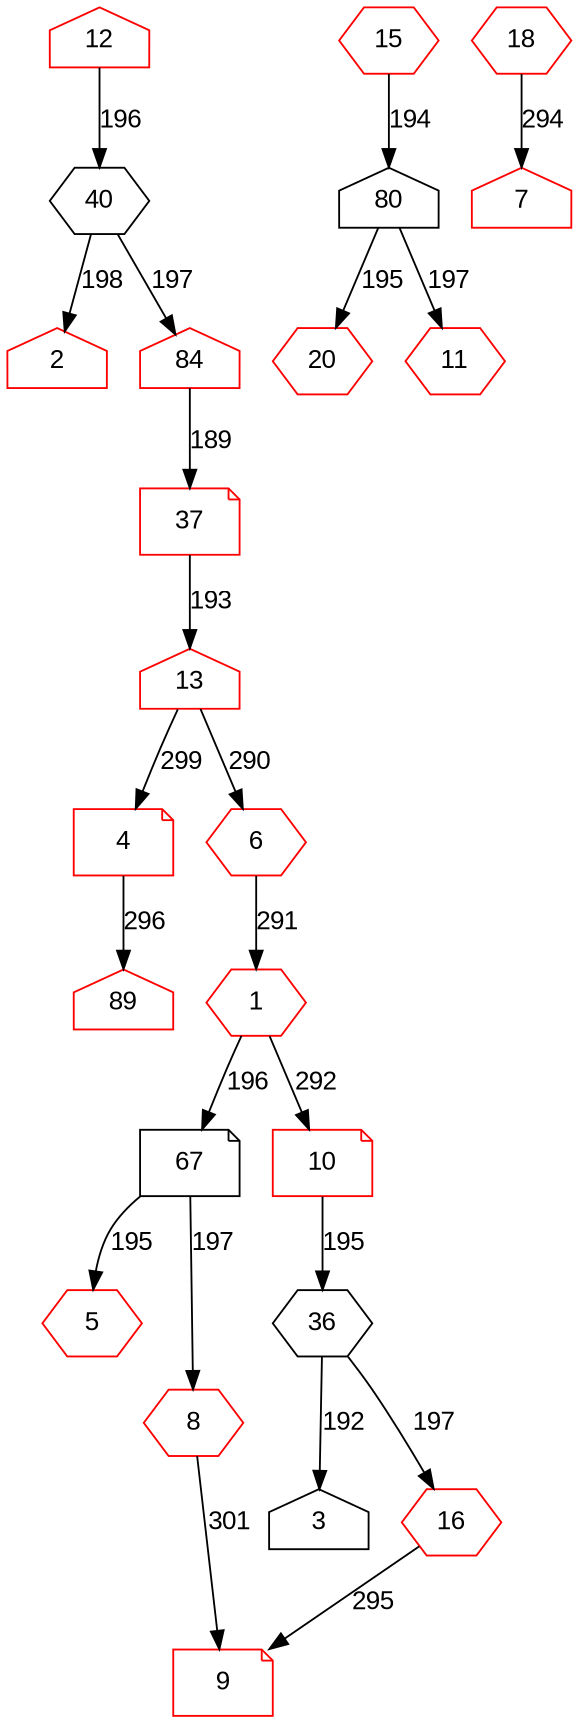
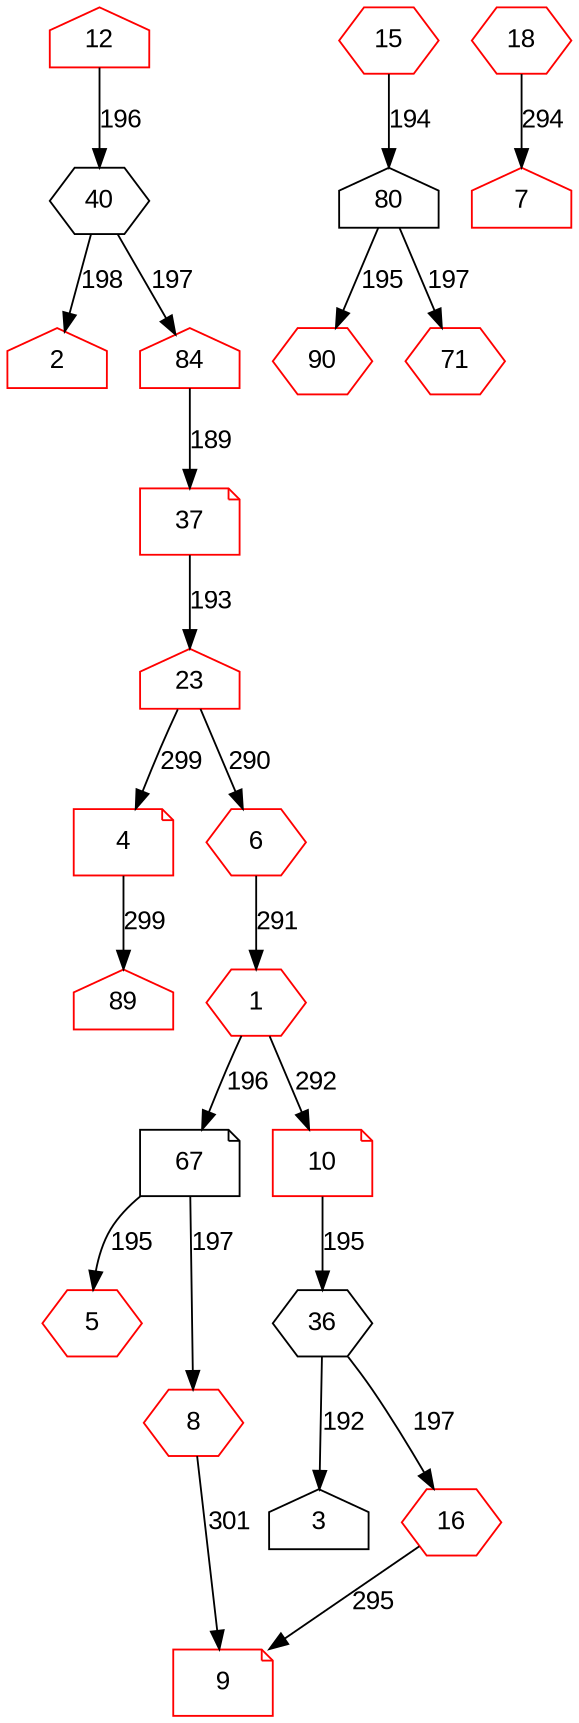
  digraph {
    fontname="Liberation Sans"
    node [color=red fontname="Liberation Sans" shape=hexagon]
    edge [fontname="Liberation Sans"]
    12 [shape=house]
    n2 [color=black label=40]
    2 [shape=house]
    n4 [label=84 shape=house]
    37 [shape=note]
-   13 [shape=house]
+   13 [shape=house label=23]
    4 [shape=note]
    6
    n9 [label=89 shape=house]
    1
    67 [color=black shape=note]
    10 [shape=note]
    80 [color=black shape=house]
    15
    5
    8
    36 [color=black]
    9 [shape=note]
    3 [color=black shape=house]
    16
    7 [shape=house]
    18
-   20
-   11
+   20 [label=90]
+   11 [label=71]
    12 -> n2 [label=196]
    n2 -> 2 [label=198]
    n2 -> n4 [label=197]
    n4 -> 37 [label=189]
    37 -> 13 [label=193]
    13 -> 4 [label=299]
    13 -> 6 [label=290]
-   4 -> n9 [label=296]
+   4 -> n9 [label=299]
    6 -> 1 [label=291]
    1 -> 67 [label=196]
    1 -> 10 [label=292]
    67 -> 5 [label=195]
    67 -> 8 [label=197]
    10 -> 36 [label=195]
    80 -> 20 [label=195]
    80 -> 11 [label=197]
    15 -> 80 [label=194]
    8 -> 9 [label=301]
    36 -> 3 [label=192]
    36 -> 16 [label=197]
    16 -> 9 [label=295]
    18 -> 7 [label=294]
  }
